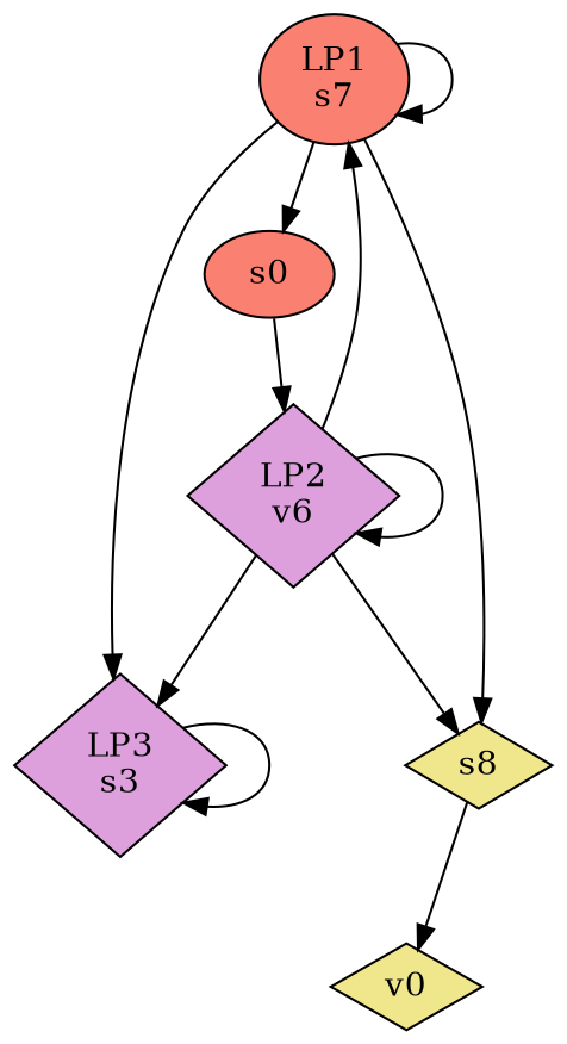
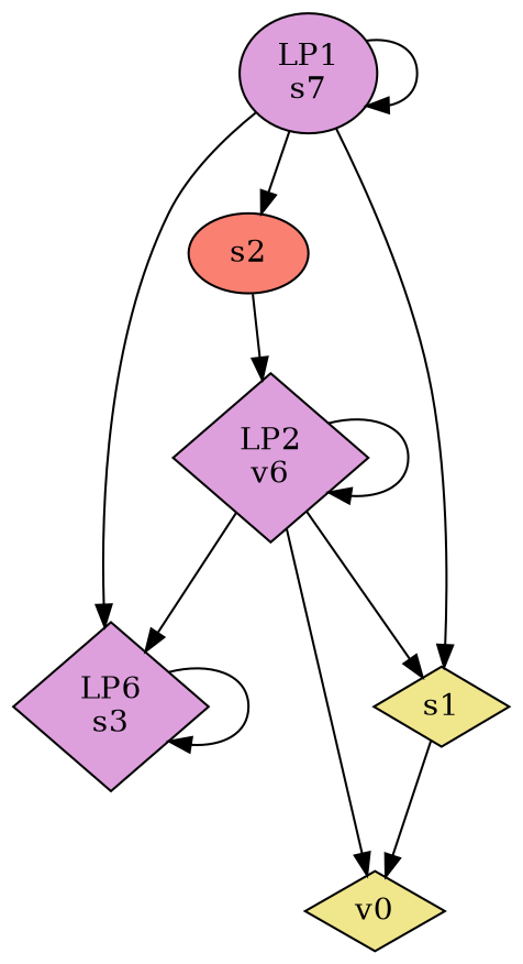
  digraph {
    node [fillcolor=salmon shape=diamond style=filled]
-   n1 [label="LP1\ns7" shape=ellipse]
-   n2 [fillcolor=plum label="LP3\ns3"]
-   s0 [shape=ellipse]
-   s1 [fillcolor=khaki label=s8]
+   n1 [fillcolor=plum label="LP1\ns7" shape=ellipse]
+   n2 [fillcolor=plum label="LP6\ns3"]
+   s0 [shape=ellipse label=s2]
+   s1 [fillcolor=khaki]
    n5 [fillcolor=plum label="LP2\nv6"]
    v0 [fillcolor=khaki]
    n1 -> n1
    n1 -> n2
    n1 -> s0
    n1 -> s1
    n2 -> n2
    s0 -> n5
    s1 -> v0
    n5 -> n2
    n5 -> s1
    n5 -> n5
-   n5 -> n1
+   n5 -> v0
  }
